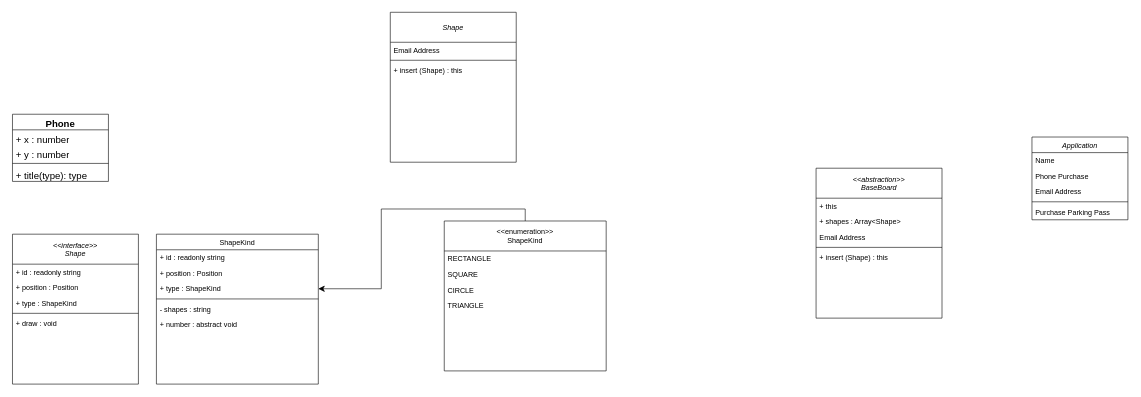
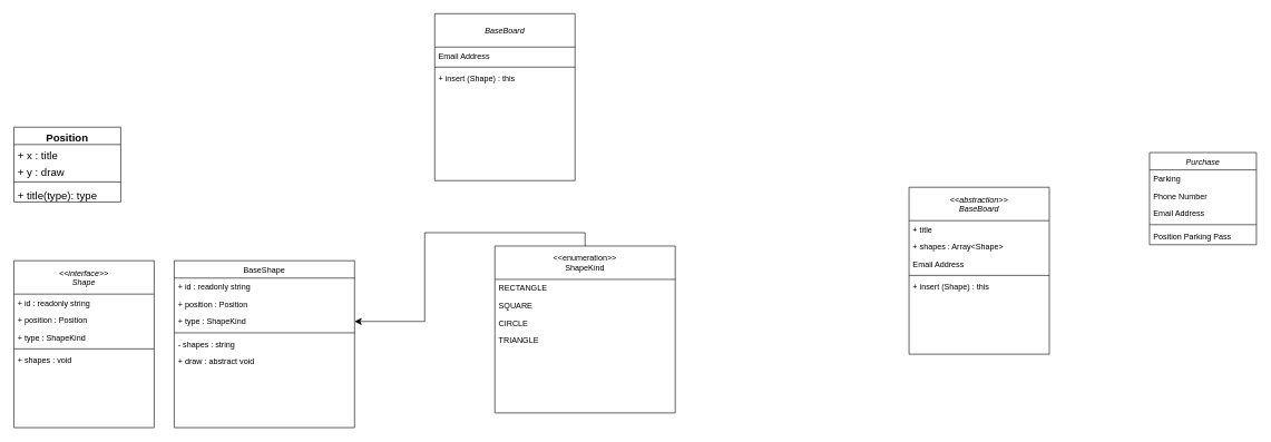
  <mxCell id="0" />
  <mxCell id="1" parent="0" />
- <mxCell id="2" value="Application" style="swimlane;fontStyle=2;align=center;verticalAlign=top;childLayout=stackLayout;horizontal=1;startSize=26;horizontalStack=0;resizeParent=1;resizeLast=0;collapsible=1;marginBottom=0;rounded=0;shadow=0;strokeWidth=1;" parent="1" vertex="1"><mxGeometry x="1720" y="228" width="160" height="138" as="geometry"><mxRectangle x="230" y="140" width="160" height="26" as="alternateBounds" /></mxGeometry></mxCell>
- <mxCell id="3" value="Name" style="text;align=left;verticalAlign=top;spacingLeft=4;spacingRight=4;overflow=hidden;rotatable=0;points=[[0,0.5],[1,0.5]];portConstraint=eastwest;" parent="2" vertex="1"><mxGeometry y="26" width="160" height="26" as="geometry" /></mxCell>
- <mxCell id="4" value="Phone Purchase" style="text;align=left;verticalAlign=top;spacingLeft=4;spacingRight=4;overflow=hidden;rotatable=0;points=[[0,0.5],[1,0.5]];portConstraint=eastwest;rounded=0;shadow=0;html=0;" parent="2" vertex="1"><mxGeometry y="52" width="160" height="26" as="geometry" /></mxCell>
+ <mxCell id="2" value="Purchase" style="swimlane;fontStyle=2;align=center;verticalAlign=top;childLayout=stackLayout;horizontal=1;startSize=26;horizontalStack=0;resizeParent=1;resizeLast=0;collapsible=1;marginBottom=0;rounded=0;shadow=0;strokeWidth=1;" parent="1" vertex="1"><mxGeometry x="1720" y="228" width="160" height="138" as="geometry"><mxRectangle x="230" y="140" width="160" height="26" as="alternateBounds" /></mxGeometry></mxCell>
+ <mxCell id="3" value="Parking" style="text;align=left;verticalAlign=top;spacingLeft=4;spacingRight=4;overflow=hidden;rotatable=0;points=[[0,0.5],[1,0.5]];portConstraint=eastwest;" parent="2" vertex="1"><mxGeometry y="26" width="160" height="26" as="geometry" /></mxCell>
+ <mxCell id="4" value="Phone Number" style="text;align=left;verticalAlign=top;spacingLeft=4;spacingRight=4;overflow=hidden;rotatable=0;points=[[0,0.5],[1,0.5]];portConstraint=eastwest;rounded=0;shadow=0;html=0;" parent="2" vertex="1"><mxGeometry y="52" width="160" height="26" as="geometry" /></mxCell>
  <mxCell id="5" value="Email Address" style="text;align=left;verticalAlign=top;spacingLeft=4;spacingRight=4;overflow=hidden;rotatable=0;points=[[0,0.5],[1,0.5]];portConstraint=eastwest;rounded=0;shadow=0;html=0;" parent="2" vertex="1"><mxGeometry y="78" width="160" height="26" as="geometry" /></mxCell>
  <mxCell id="6" value="" style="line;html=1;strokeWidth=1;align=left;verticalAlign=middle;spacingTop=-1;spacingLeft=3;spacingRight=3;rotatable=0;labelPosition=right;points=[];portConstraint=eastwest;" parent="2" vertex="1"><mxGeometry y="104" width="160" height="8" as="geometry" /></mxCell>
- <mxCell id="7" value="Purchase Parking Pass" style="text;align=left;verticalAlign=top;spacingLeft=4;spacingRight=4;overflow=hidden;rotatable=0;points=[[0,0.5],[1,0.5]];portConstraint=eastwest;" parent="2" vertex="1"><mxGeometry y="112" width="160" height="26" as="geometry" /></mxCell>
- <mxCell id="8" value="ShapeKind" style="swimlane;fontStyle=0;align=center;verticalAlign=top;childLayout=stackLayout;horizontal=1;startSize=26;horizontalStack=0;resizeParent=1;resizeLast=0;collapsible=1;marginBottom=0;rounded=0;shadow=0;strokeWidth=1;" vertex="1" parent="1"><mxGeometry x="260" y="390" width="270" height="250" as="geometry"><mxRectangle x="130" y="380" width="160" height="26" as="alternateBounds" /></mxGeometry></mxCell>
+ <mxCell id="7" value="Position Parking Pass" style="text;align=left;verticalAlign=top;spacingLeft=4;spacingRight=4;overflow=hidden;rotatable=0;points=[[0,0.5],[1,0.5]];portConstraint=eastwest;" parent="2" vertex="1"><mxGeometry y="112" width="160" height="26" as="geometry" /></mxCell>
+ <mxCell id="8" value="BaseShape" style="swimlane;fontStyle=0;align=center;verticalAlign=top;childLayout=stackLayout;horizontal=1;startSize=26;horizontalStack=0;resizeParent=1;resizeLast=0;collapsible=1;marginBottom=0;rounded=0;shadow=0;strokeWidth=1;" vertex="1" parent="1"><mxGeometry x="260" y="390" width="270" height="250" as="geometry"><mxRectangle x="130" y="380" width="160" height="26" as="alternateBounds" /></mxGeometry></mxCell>
  <mxCell id="9" value="+ id : readonly string" style="text;align=left;verticalAlign=top;spacingLeft=4;spacingRight=4;overflow=hidden;rotatable=0;points=[[0,0.5],[1,0.5]];portConstraint=eastwest;rounded=0;shadow=0;html=0;" vertex="1" parent="8"><mxGeometry y="26" width="270" height="26" as="geometry" /></mxCell>
  <mxCell id="10" value="+ position : Position" style="text;align=left;verticalAlign=top;spacingLeft=4;spacingRight=4;overflow=hidden;rotatable=0;points=[[0,0.5],[1,0.5]];portConstraint=eastwest;rounded=0;shadow=0;html=0;" vertex="1" parent="8"><mxGeometry y="52" width="270" height="26" as="geometry" /></mxCell>
  <mxCell id="11" value="+ type : ShapeKind" style="text;align=left;verticalAlign=top;spacingLeft=4;spacingRight=4;overflow=hidden;rotatable=0;points=[[0,0.5],[1,0.5]];portConstraint=eastwest;rounded=0;shadow=0;html=0;" vertex="1" parent="8"><mxGeometry y="78" width="270" height="26" as="geometry" /></mxCell>
  <mxCell id="12" value="" style="line;html=1;strokeWidth=1;align=left;verticalAlign=middle;spacingTop=-1;spacingLeft=3;spacingRight=3;rotatable=0;labelPosition=right;points=[];portConstraint=eastwest;" vertex="1" parent="8"><mxGeometry y="104" width="270" height="8" as="geometry" /></mxCell>
  <mxCell id="13" value="- shapes : string" style="text;align=left;verticalAlign=middle;spacingLeft=4;spacingRight=4;overflow=hidden;rotatable=0;points=[[0,0.5],[1,0.5]];portConstraint=eastwest;fontStyle=0" vertex="1" parent="8"><mxGeometry y="112" width="270" height="26" as="geometry" /></mxCell>
- <mxCell id="14" value="+ number : abstract void" style="text;align=left;verticalAlign=middle;spacingLeft=4;spacingRight=4;overflow=hidden;rotatable=0;points=[[0,0.5],[1,0.5]];portConstraint=eastwest;fontStyle=0" vertex="1" parent="8"><mxGeometry y="138" width="270" height="26" as="geometry" /></mxCell>
+ <mxCell id="14" value="+ draw : abstract void" style="text;align=left;verticalAlign=middle;spacingLeft=4;spacingRight=4;overflow=hidden;rotatable=0;points=[[0,0.5],[1,0.5]];portConstraint=eastwest;fontStyle=0" vertex="1" parent="8"><mxGeometry y="138" width="270" height="26" as="geometry" /></mxCell>
  <mxCell id="15" style="edgeStyle=orthogonalEdgeStyle;rounded=0;orthogonalLoop=1;jettySize=auto;html=1;fontSize=12;startSize=8;endSize=8;exitX=0.5;exitY=0;exitDx=0;exitDy=0;" edge="1" parent="1" source="16" target="11"><mxGeometry relative="1" as="geometry" /></mxCell>
  <mxCell id="16" value="&lt;&lt;enumeration&gt;&gt;&#10;ShapeKind" style="swimlane;fontStyle=0;align=center;verticalAlign=middle;childLayout=stackLayout;horizontal=1;startSize=50;horizontalStack=0;resizeParent=1;resizeLast=0;collapsible=1;marginBottom=0;rounded=0;shadow=0;strokeWidth=1;" vertex="1" parent="1"><mxGeometry x="740" y="368" width="270" height="250" as="geometry"><mxRectangle x="130" y="380" width="160" height="26" as="alternateBounds" /></mxGeometry></mxCell>
  <mxCell id="17" value="RECTANGLE" style="text;align=left;verticalAlign=top;spacingLeft=4;spacingRight=4;overflow=hidden;rotatable=0;points=[[0,0.5],[1,0.5]];portConstraint=eastwest;rounded=0;shadow=0;html=0;" vertex="1" parent="16"><mxGeometry y="50" width="270" height="26" as="geometry" /></mxCell>
  <mxCell id="18" value="SQUARE" style="text;align=left;verticalAlign=top;spacingLeft=4;spacingRight=4;overflow=hidden;rotatable=0;points=[[0,0.5],[1,0.5]];portConstraint=eastwest;rounded=0;shadow=0;html=0;" vertex="1" parent="16"><mxGeometry y="76" width="270" height="26" as="geometry" /></mxCell>
  <mxCell id="19" value="CIRCLE" style="text;align=left;verticalAlign=top;spacingLeft=4;spacingRight=4;overflow=hidden;rotatable=0;points=[[0,0.5],[1,0.5]];portConstraint=eastwest;rounded=0;shadow=0;html=0;" vertex="1" parent="16"><mxGeometry y="102" width="270" height="26" as="geometry" /></mxCell>
  <mxCell id="20" value="TRIANGLE" style="text;align=left;verticalAlign=top;spacingLeft=4;spacingRight=4;overflow=hidden;rotatable=0;points=[[0,0.5],[1,0.5]];portConstraint=eastwest;rounded=0;shadow=0;html=0;" vertex="1" parent="16"><mxGeometry y="128" width="270" height="26" as="geometry" /></mxCell>
- <mxCell id="21" value="Phone" style="swimlane;fontStyle=1;align=center;verticalAlign=top;childLayout=stackLayout;horizontal=1;startSize=26;horizontalStack=0;resizeParent=1;resizeParentMax=0;resizeLast=0;collapsible=1;marginBottom=0;whiteSpace=wrap;html=1;fontSize=16;" vertex="1" parent="1"><mxGeometry x="20" y="190" width="160" height="112" as="geometry" /></mxCell>
- <mxCell id="22" value="+ x : number" style="text;strokeColor=none;fillColor=none;align=left;verticalAlign=top;spacingLeft=4;spacingRight=4;overflow=hidden;rotatable=0;points=[[0,0.5],[1,0.5]];portConstraint=eastwest;whiteSpace=wrap;html=1;fontSize=16;" vertex="1" parent="21"><mxGeometry y="26" width="160" height="26" as="geometry" /></mxCell>
- <mxCell id="23" value="+ y : number" style="text;strokeColor=none;fillColor=none;align=left;verticalAlign=top;spacingLeft=4;spacingRight=4;overflow=hidden;rotatable=0;points=[[0,0.5],[1,0.5]];portConstraint=eastwest;whiteSpace=wrap;html=1;fontSize=16;" vertex="1" parent="21"><mxGeometry y="52" width="160" height="26" as="geometry" /></mxCell>
+ <mxCell id="21" value="Position" style="swimlane;fontStyle=1;align=center;verticalAlign=top;childLayout=stackLayout;horizontal=1;startSize=26;horizontalStack=0;resizeParent=1;resizeParentMax=0;resizeLast=0;collapsible=1;marginBottom=0;whiteSpace=wrap;html=1;fontSize=16;" vertex="1" parent="1"><mxGeometry x="20" y="190" width="160" height="112" as="geometry" /></mxCell>
+ <mxCell id="22" value="+ x : title" style="text;strokeColor=none;fillColor=none;align=left;verticalAlign=top;spacingLeft=4;spacingRight=4;overflow=hidden;rotatable=0;points=[[0,0.5],[1,0.5]];portConstraint=eastwest;whiteSpace=wrap;html=1;fontSize=16;" vertex="1" parent="21"><mxGeometry y="26" width="160" height="26" as="geometry" /></mxCell>
+ <mxCell id="23" value="+ y : draw" style="text;strokeColor=none;fillColor=none;align=left;verticalAlign=top;spacingLeft=4;spacingRight=4;overflow=hidden;rotatable=0;points=[[0,0.5],[1,0.5]];portConstraint=eastwest;whiteSpace=wrap;html=1;fontSize=16;" vertex="1" parent="21"><mxGeometry y="52" width="160" height="26" as="geometry" /></mxCell>
  <mxCell id="24" value="" style="line;strokeWidth=1;fillColor=none;align=left;verticalAlign=middle;spacingTop=-1;spacingLeft=3;spacingRight=3;rotatable=0;labelPosition=right;points=[];portConstraint=eastwest;strokeColor=inherit;fontSize=16;" vertex="1" parent="21"><mxGeometry y="78" width="160" height="8" as="geometry" /></mxCell>
  <mxCell id="25" value="+ title(type): type" style="text;strokeColor=none;fillColor=none;align=left;verticalAlign=top;spacingLeft=4;spacingRight=4;overflow=hidden;rotatable=0;points=[[0,0.5],[1,0.5]];portConstraint=eastwest;whiteSpace=wrap;html=1;fontSize=16;" vertex="1" parent="21"><mxGeometry y="86" width="160" height="26" as="geometry" /></mxCell>
  <mxCell id="26" value="&lt;&lt;abstraction&gt;&gt;&#10;BaseBoard" style="swimlane;fontStyle=2;align=center;verticalAlign=middle;childLayout=stackLayout;horizontal=1;startSize=50;horizontalStack=0;resizeParent=1;resizeLast=0;collapsible=1;marginBottom=0;rounded=0;shadow=0;strokeWidth=1;" vertex="1" parent="1"><mxGeometry y="280" width="210" height="250" as="geometry" x="1360"><mxRectangle x="230" y="140" width="160" height="26" as="alternateBounds" /></mxGeometry></mxCell>
- <mxCell id="27" value="+ this" style="text;align=left;verticalAlign=top;spacingLeft=4;spacingRight=4;overflow=hidden;rotatable=0;points=[[0,0.5],[1,0.5]];portConstraint=eastwest;" vertex="1" parent="26"><mxGeometry y="50" width="210" height="26" as="geometry" /></mxCell>
+ <mxCell id="27" value="+ title" style="text;align=left;verticalAlign=top;spacingLeft=4;spacingRight=4;overflow=hidden;rotatable=0;points=[[0,0.5],[1,0.5]];portConstraint=eastwest;" vertex="1" parent="26"><mxGeometry y="50" width="210" height="26" as="geometry" /></mxCell>
  <mxCell id="28" value="+ shapes : Array&lt;Shape&gt;" style="text;align=left;verticalAlign=top;spacingLeft=4;spacingRight=4;overflow=hidden;rotatable=0;points=[[0,0.5],[1,0.5]];portConstraint=eastwest;rounded=0;shadow=0;html=0;" vertex="1" parent="26"><mxGeometry y="76" width="210" height="26" as="geometry" /></mxCell>
  <mxCell id="29" value="Email Address" style="text;align=left;verticalAlign=top;spacingLeft=4;spacingRight=4;overflow=hidden;rotatable=0;points=[[0,0.5],[1,0.5]];portConstraint=eastwest;rounded=0;shadow=0;html=0;" vertex="1" parent="26"><mxGeometry y="102" width="210" height="26" as="geometry" /></mxCell>
  <mxCell id="30" value="" style="line;html=1;strokeWidth=1;align=left;verticalAlign=middle;spacingTop=-1;spacingLeft=3;spacingRight=3;rotatable=0;labelPosition=right;points=[];portConstraint=eastwest;" vertex="1" parent="26"><mxGeometry y="128" width="210" height="8" as="geometry" /></mxCell>
  <mxCell id="31" value="+ insert (Shape) : this" style="text;align=left;verticalAlign=top;spacingLeft=4;spacingRight=4;overflow=hidden;rotatable=0;points=[[0,0.5],[1,0.5]];portConstraint=eastwest;" vertex="1" parent="26"><mxGeometry y="136" width="210" height="26" as="geometry" /></mxCell>
  <mxCell id="32" value="&lt;&lt;interface&gt;&gt;&#10;Shape" style="swimlane;fontStyle=2;align=center;verticalAlign=middle;childLayout=stackLayout;horizontal=1;startSize=50;horizontalStack=0;resizeParent=1;resizeLast=0;collapsible=1;marginBottom=0;rounded=0;shadow=0;strokeWidth=1;" vertex="1" parent="1"><mxGeometry x="20" y="390" width="210" height="250" as="geometry"><mxRectangle x="230" y="140" width="160" height="26" as="alternateBounds" /></mxGeometry></mxCell>
  <mxCell id="33" value="+ id : readonly string" style="text;align=left;verticalAlign=top;spacingLeft=4;spacingRight=4;overflow=hidden;rotatable=0;points=[[0,0.5],[1,0.5]];portConstraint=eastwest;" vertex="1" parent="32"><mxGeometry y="50" width="210" height="26" as="geometry" /></mxCell>
  <mxCell id="34" value="+ position : Position" style="text;align=left;verticalAlign=top;spacingLeft=4;spacingRight=4;overflow=hidden;rotatable=0;points=[[0,0.5],[1,0.5]];portConstraint=eastwest;rounded=0;shadow=0;html=0;" vertex="1" parent="32"><mxGeometry y="76" width="210" height="26" as="geometry" /></mxCell>
  <mxCell id="35" value="+ type : ShapeKind" style="text;align=left;verticalAlign=top;spacingLeft=4;spacingRight=4;overflow=hidden;rotatable=0;points=[[0,0.5],[1,0.5]];portConstraint=eastwest;rounded=0;shadow=0;html=0;" vertex="1" parent="32"><mxGeometry y="102" width="210" height="26" as="geometry" /></mxCell>
  <mxCell id="36" value="" style="line;html=1;strokeWidth=1;align=left;verticalAlign=middle;spacingTop=-1;spacingLeft=3;spacingRight=3;rotatable=0;labelPosition=right;points=[];portConstraint=eastwest;" vertex="1" parent="32"><mxGeometry y="128" width="210" height="8" as="geometry" /></mxCell>
- <mxCell id="37" value="+ draw : void" style="text;align=left;verticalAlign=top;spacingLeft=4;spacingRight=4;overflow=hidden;rotatable=0;points=[[0,0.5],[1,0.5]];portConstraint=eastwest;" vertex="1" parent="32"><mxGeometry y="136" width="210" height="26" as="geometry" /></mxCell>
- <mxCell id="38" value="Shape" style="swimlane;fontStyle=2;align=center;verticalAlign=middle;childLayout=stackLayout;horizontal=1;startSize=50;horizontalStack=0;resizeParent=1;resizeLast=0;collapsible=1;marginBottom=0;rounded=0;shadow=0;strokeWidth=1;" vertex="1" parent="1"><mxGeometry x="650" y="20" width="210" height="250" as="geometry"><mxRectangle x="230" y="140" width="160" height="26" as="alternateBounds" /></mxGeometry></mxCell>
+ <mxCell id="37" value="+ shapes : void" style="text;align=left;verticalAlign=top;spacingLeft=4;spacingRight=4;overflow=hidden;rotatable=0;points=[[0,0.5],[1,0.5]];portConstraint=eastwest;" vertex="1" parent="32"><mxGeometry y="136" width="210" height="26" as="geometry" /></mxCell>
+ <mxCell id="38" value="BaseBoard" style="swimlane;fontStyle=2;align=center;verticalAlign=middle;childLayout=stackLayout;horizontal=1;startSize=50;horizontalStack=0;resizeParent=1;resizeLast=0;collapsible=1;marginBottom=0;rounded=0;shadow=0;strokeWidth=1;" vertex="1" parent="1"><mxGeometry x="650" y="20" width="210" height="250" as="geometry"><mxRectangle x="230" y="140" width="160" height="26" as="alternateBounds" /></mxGeometry></mxCell>
  <mxCell id="39" value="Email Address" style="text;align=left;verticalAlign=top;spacingLeft=4;spacingRight=4;overflow=hidden;rotatable=0;points=[[0,0.5],[1,0.5]];portConstraint=eastwest;rounded=0;shadow=0;html=0;" vertex="1" parent="38"><mxGeometry y="50" width="210" height="26" as="geometry" /></mxCell>
  <mxCell id="40" value="" style="line;html=1;strokeWidth=1;align=left;verticalAlign=middle;spacingTop=-1;spacingLeft=3;spacingRight=3;rotatable=0;labelPosition=right;points=[];portConstraint=eastwest;" vertex="1" parent="38"><mxGeometry y="76" width="210" height="8" as="geometry" /></mxCell>
  <mxCell id="41" value="+ insert (Shape) : this" style="text;align=left;verticalAlign=top;spacingLeft=4;spacingRight=4;overflow=hidden;rotatable=0;points=[[0,0.5],[1,0.5]];portConstraint=eastwest;" vertex="1" parent="38"><mxGeometry y="84" width="210" height="26" as="geometry" /></mxCell>
